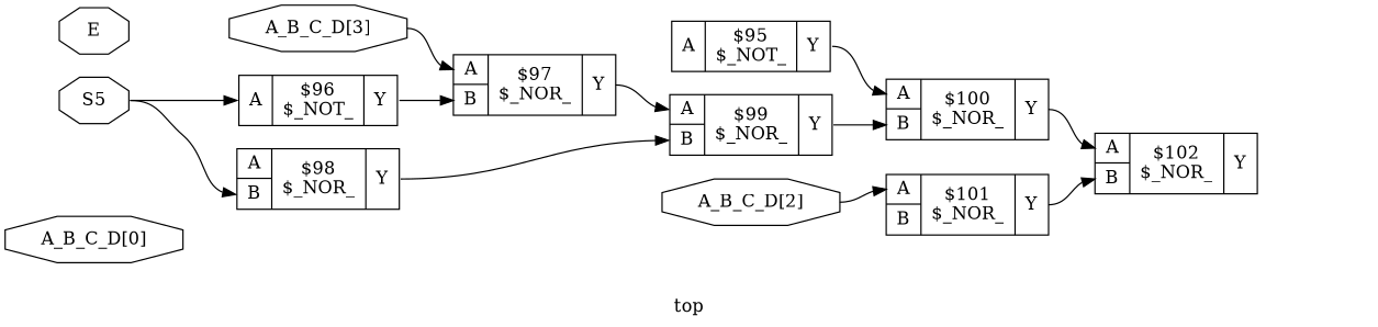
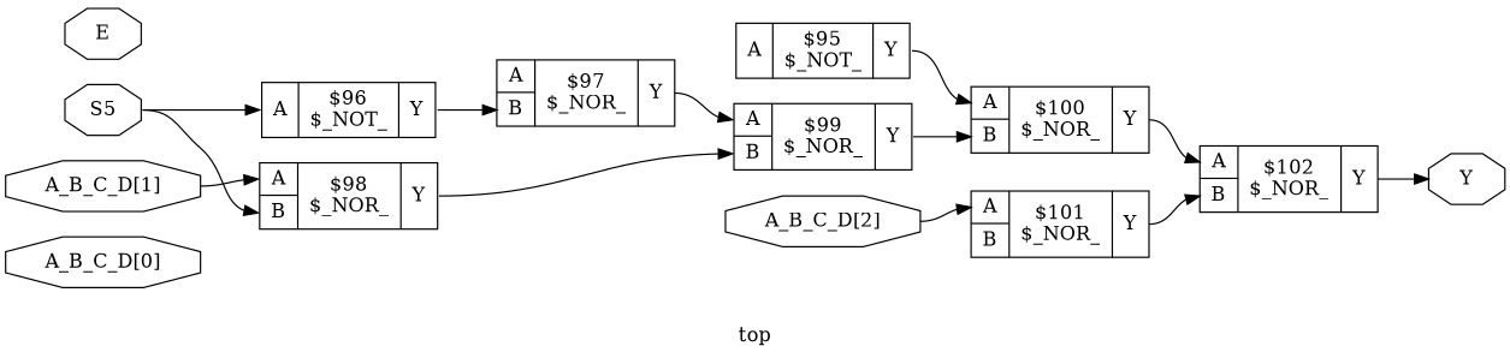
  digraph {
    label=top
    rankdir=LR
    remincross=true
    node [shape=record]
    edge [color=black fontcolor=black headport="p16:w" tailport="p15:e"]
    n1 [color=black fontcolor=black label="A_B_C_D[0]" shape=octagon]
+   n2 [color=black fontcolor=black label="A_B_C_D[1]" shape=octagon]
    n3 [label="{{<p16> A|<p17> B}|$98\n$_NOR_|{<p15> Y}}"]
    n4 [label="{{<p16> A|<p17> B}|$99\n$_NOR_|{<p15> Y}}"]
    n5 [color=black fontcolor=black label="A_B_C_D[2]" shape=octagon]
    n6 [label="{{<p16> A|<p17> B}|$101\n$_NOR_|{<p15> Y}}"]
    n7 [label="{{<p16> A|<p17> B}|$102\n$_NOR_|{<p15> Y}}"]
-   n8 [color=black fontcolor=black label="A_B_C_D[3]" shape=octagon]
    n9 [label="{{<p16> A|<p17> B}|$97\n$_NOR_|{<p15> Y}}"]
    n10 [color=black fontcolor=black label=E shape=octagon]
    n11 [label="{{<p16> A}|$95\n$_NOT_|{<p15> Y}}"]
    n12 [label="{{<p16> A|<p17> B}|$100\n$_NOR_|{<p15> Y}}"]
    n13 [color=black fontcolor=black label=S5 shape=octagon]
    n14 [label="{{<p16> A}|$96\n$_NOT_|{<p15> Y}}"]
+   n15 [color=black fontcolor=black label=Y shape=octagon]
+   n2 -> n3 [tailport=e]
    n3 -> n4 [headport="p17:w"]
    n4 -> n12 [headport="p17:w"]
    n5 -> n6 [tailport=e]
    n6 -> n7 [headport="p17:w"]
-   n8 -> n9 [tailport=e]
+   n7 -> n15 [headport=w]
    n9 -> n4
    n11 -> n12
    n12 -> n7
    n13 -> n3 [headport="p17:w" tailport=e]
    n13 -> n14 [tailport=e]
    n14 -> n9 [headport="p17:w"]
  }
